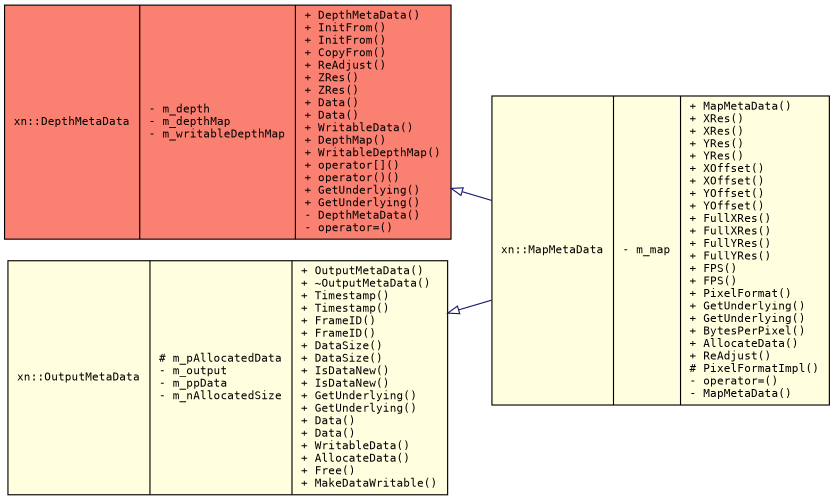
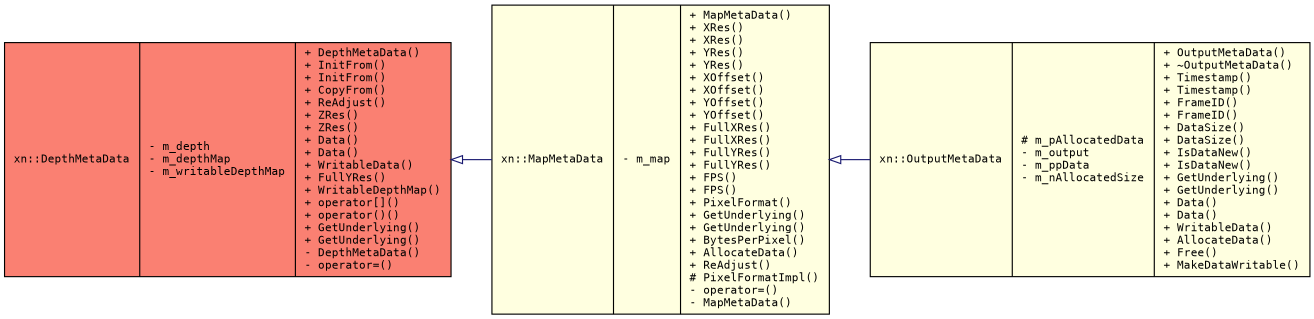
  digraph {
    fontname="DejaVu Sans Mono"
    rankdir=LR
    node [color=black fillcolor=lightyellow fontname="DejaVu Sans Mono" fontsize=10 shape=record style=filled]
    edge [arrowtail=empty color=midnightblue dir=back fontname="DejaVu Sans Mono" fontsize=10 labelfontname=FreeSans labelfontsize=10 style=solid]
-   n1 [fillcolor=salmon fontcolor=black height=0.2 label="{xn::DepthMetaData\n|- m_depth\l- m_depthMap\l- m_writableDepthMap\l|+ DepthMetaData()\l+ InitFrom()\l+ InitFrom()\l+ CopyFrom()\l+ ReAdjust()\l+ ZRes()\l+ ZRes()\l+ Data()\l+ Data()\l+ WritableData()\l+ DepthMap()\l+ WritableDepthMap()\l+ operator[]()\l+ operator()()\l+ GetUnderlying()\l+ GetUnderlying()\l- DepthMetaData()\l- operator=()\l}" width=0.4]
+   n1 [fillcolor=salmon fontcolor=black height=0.2 label="{xn::DepthMetaData\n|- m_depth\l- m_depthMap\l- m_writableDepthMap\l|+ DepthMetaData()\l+ InitFrom()\l+ InitFrom()\l+ CopyFrom()\l+ ReAdjust()\l+ ZRes()\l+ ZRes()\l+ Data()\l+ Data()\l+ WritableData()\l+ FullYRes()\l+ WritableDepthMap()\l+ operator[]()\l+ operator()()\l+ GetUnderlying()\l+ GetUnderlying()\l- DepthMetaData()\l- operator=()\l}" width=0.4]
    n2 [height=0.2 label="{xn::MapMetaData\n|- m_map\l|+ MapMetaData()\l+ XRes()\l+ XRes()\l+ YRes()\l+ YRes()\l+ XOffset()\l+ XOffset()\l+ YOffset()\l+ YOffset()\l+ FullXRes()\l+ FullXRes()\l+ FullYRes()\l+ FullYRes()\l+ FPS()\l+ FPS()\l+ PixelFormat()\l+ GetUnderlying()\l+ GetUnderlying()\l+ BytesPerPixel()\l+ AllocateData()\l+ ReAdjust()\l# PixelFormatImpl()\l- operator=()\l- MapMetaData()\l}" width=0.4]
    n3 [height=0.2 label="{xn::OutputMetaData\n|# m_pAllocatedData\l- m_output\l- m_ppData\l- m_nAllocatedSize\l|+ OutputMetaData()\l+ ~OutputMetaData()\l+ Timestamp()\l+ Timestamp()\l+ FrameID()\l+ FrameID()\l+ DataSize()\l+ DataSize()\l+ IsDataNew()\l+ IsDataNew()\l+ GetUnderlying()\l+ GetUnderlying()\l+ Data()\l+ Data()\l+ WritableData()\l+ AllocateData()\l+ Free()\l+ MakeDataWritable()\l}" width=0.4]
    n1 -> n2
-   n3 -> n2
+   n2 -> n3
  }
